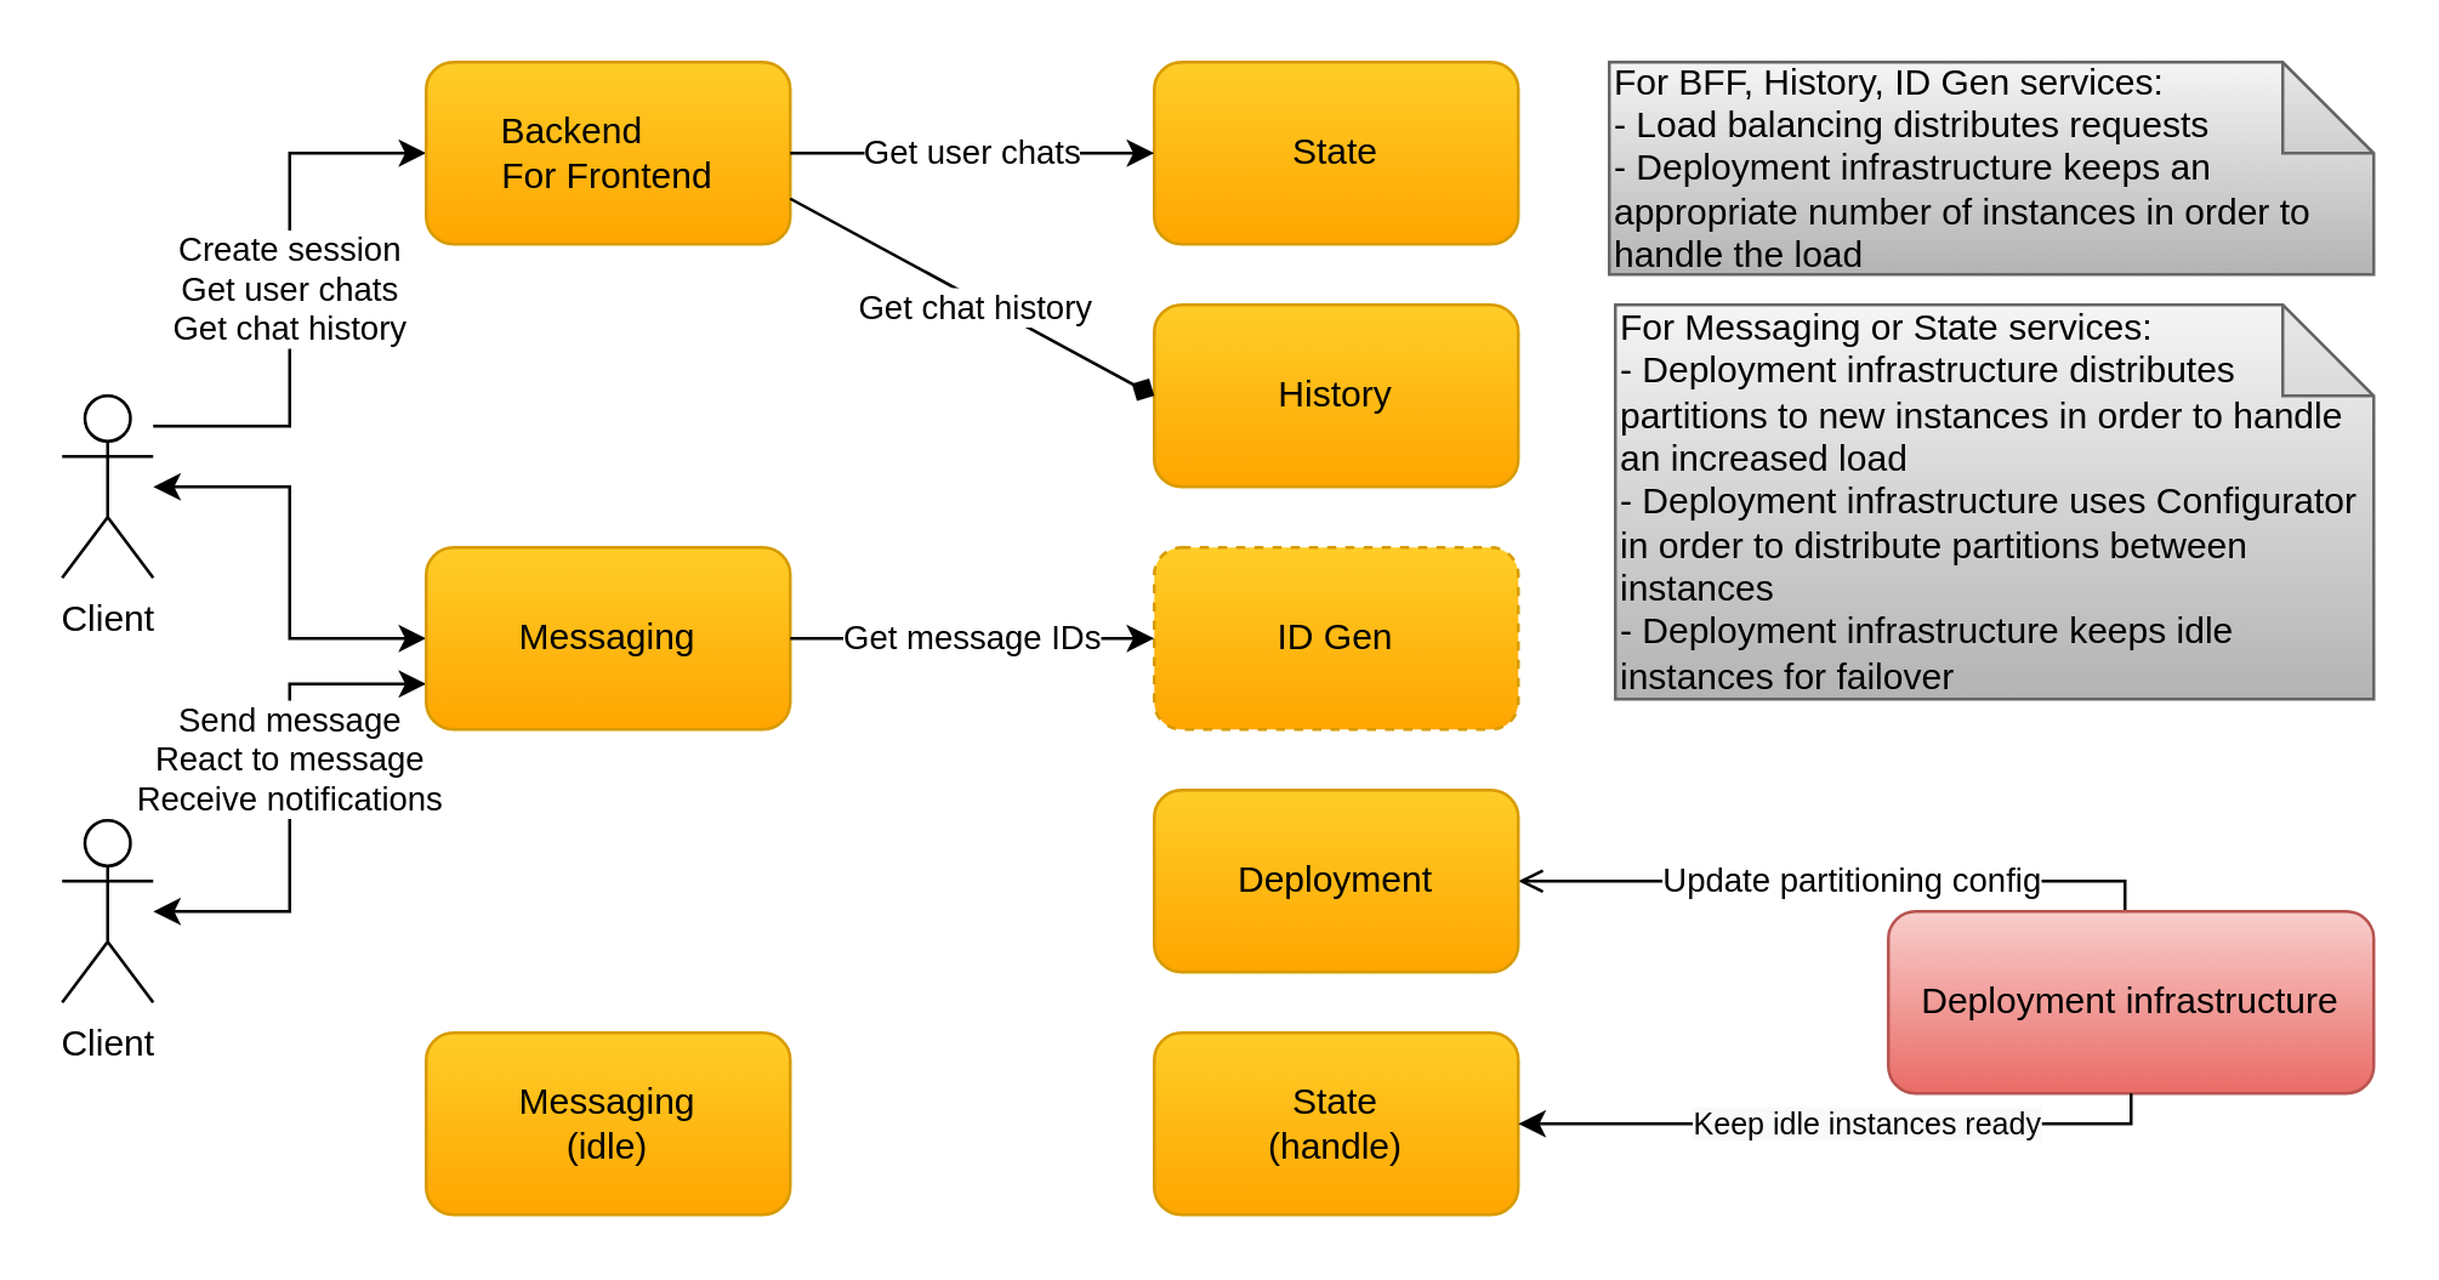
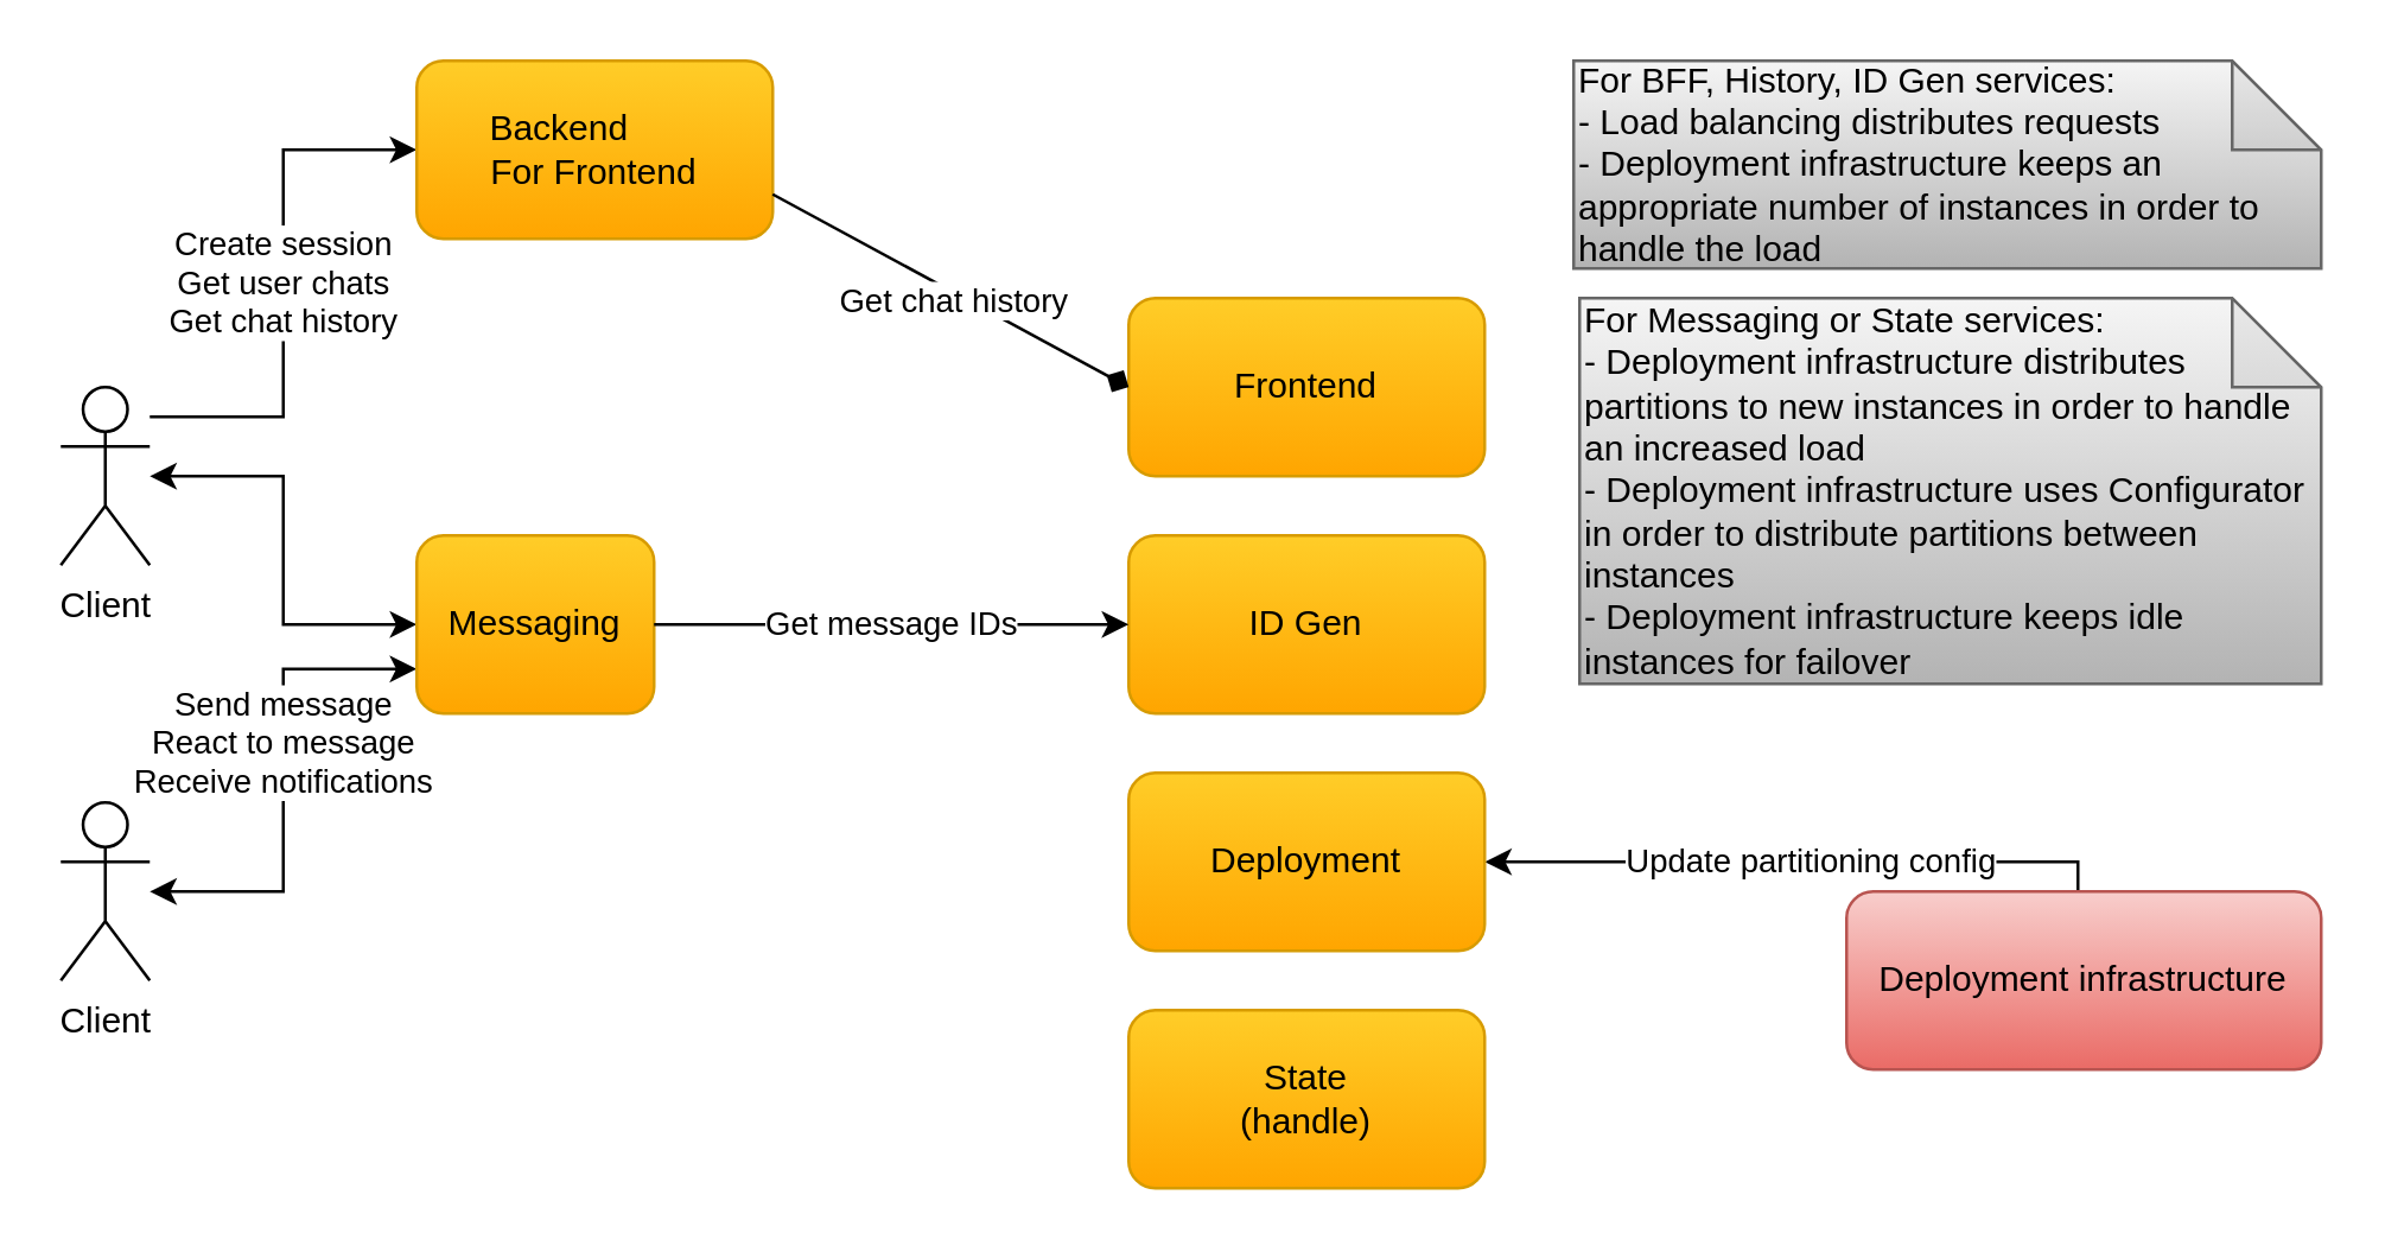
  <mxCell id="0" />
  <mxCell id="1" parent="0" />
- <mxCell id="2" value="Update partitioning config" style="edgeStyle=orthogonalEdgeStyle;rounded=0;orthogonalLoop=1;jettySize=auto;html=1;entryX=1;entryY=0.5;entryDx=0;entryDy=0;endArrow=open;" parent="1" source="3" target="11" edge="1"><mxGeometry x="-0.048" relative="1" as="geometry"><Array as="points"><mxPoint x="700" y="310" /></Array><mxPoint as="offset" /></mxGeometry></mxCell>
+ <mxCell id="2" value="Update partitioning config" style="edgeStyle=orthogonalEdgeStyle;rounded=0;orthogonalLoop=1;jettySize=auto;html=1;entryX=1;entryY=0.5;entryDx=0;entryDy=0;" parent="1" source="3" target="11" edge="1"><mxGeometry x="-0.048" relative="1" as="geometry"><Array as="points"><mxPoint x="700" y="310" /></Array><mxPoint as="offset" /></mxGeometry></mxCell>
  <mxCell id="3" value="Deployment infrastructure" style="rounded=1;whiteSpace=wrap;html=1;gradientColor=#ea6b66;fillColor=#f8cecc;strokeColor=#b85450;" parent="1" vertex="1"><mxGeometry x="622" y="300" width="160" height="60" as="geometry" /></mxCell>
  <mxCell id="4" value="&lt;div&gt;&lt;span&gt;For Messaging or State&amp;nbsp;&lt;/span&gt;&lt;span&gt;services:&lt;/span&gt;&lt;/div&gt;&lt;div&gt;&lt;span&gt;- Deployment infrastructure distributes partitions to new instances in order to handle an increased load&lt;/span&gt;&lt;br&gt;&lt;/div&gt;&lt;div&gt;&lt;span&gt;- Deployment infrastructure uses Configurator in order to distribute partitions between instances&lt;/span&gt;&lt;br&gt;&lt;/div&gt;&lt;div&gt;&lt;div&gt;- Deployment infrastructure keeps idle instances for failover&lt;/div&gt;&lt;/div&gt;" style="shape=note;whiteSpace=wrap;html=1;backgroundOutline=1;darkOpacity=0.05;align=left;gradientColor=#b3b3b3;fillColor=#f5f5f5;strokeColor=#666666;" parent="1" vertex="1"><mxGeometry x="532" y="100" width="250" height="130" as="geometry" /></mxCell>
  <mxCell id="5" value="" style="edgeStyle=orthogonalEdgeStyle;rounded=0;orthogonalLoop=1;jettySize=auto;html=1;entryX=0;entryY=0.5;entryDx=0;entryDy=0;startArrow=classic;startFill=1;" parent="1" source="7" target="10" edge="1"><mxGeometry relative="1" as="geometry" /></mxCell>
  <mxCell id="6" value="Create session&lt;br&gt;Get user chats&lt;br&gt;Get chat history" style="edgeStyle=orthogonalEdgeStyle;rounded=0;orthogonalLoop=1;jettySize=auto;html=1;entryX=0;entryY=0.5;entryDx=0;entryDy=0;" parent="1" source="7" target="15" edge="1"><mxGeometry relative="1" as="geometry"><Array as="points"><mxPoint x="95" y="140" /><mxPoint x="95" y="50" /></Array></mxGeometry></mxCell>
  <mxCell id="7" value="Client" style="shape=umlActor;verticalLabelPosition=bottom;verticalAlign=top;html=1;outlineConnect=0;" parent="1" vertex="1"><mxGeometry x="20" y="130" width="30" height="60" as="geometry" /></mxCell>
  <mxCell id="8" value="Send message&lt;br&gt;React to message&lt;br&gt;Receive notifications" style="edgeStyle=orthogonalEdgeStyle;rounded=0;orthogonalLoop=1;jettySize=auto;html=1;entryX=0;entryY=0.75;entryDx=0;entryDy=0;startArrow=classic;startFill=1;" parent="1" source="9" target="10" edge="1"><mxGeometry x="0.151" relative="1" as="geometry"><mxPoint as="offset" /></mxGeometry></mxCell>
  <mxCell id="9" value="Client" style="shape=umlActor;verticalLabelPosition=bottom;verticalAlign=top;html=1;outlineConnect=0;" parent="1" vertex="1"><mxGeometry x="20" y="270" width="30" height="60" as="geometry" /></mxCell>
- <mxCell id="10" value="&lt;font style=&quot;font-size: 12px&quot;&gt;Messaging&lt;/font&gt;" style="rounded=1;whiteSpace=wrap;html=1;gradientColor=#ffa500;fillColor=#ffcd28;strokeColor=#d79b00;" parent="1" vertex="1"><mxGeometry x="140" y="180" width="120" height="60" as="geometry" /></mxCell>
+ <mxCell id="10" value="&lt;font style=&quot;font-size: 12px&quot;&gt;Messaging&lt;/font&gt;" style="rounded=1;whiteSpace=wrap;html=1;gradientColor=#ffa500;fillColor=#ffcd28;strokeColor=#d79b00;" parent="1" vertex="1"><mxGeometry x="140" y="180" width="80" height="60" as="geometry" /></mxCell>
  <mxCell id="11" value="Deployment" style="rounded=1;whiteSpace=wrap;html=1;gradientColor=#ffa500;fillColor=#ffcd28;strokeColor=#d79b00;" parent="1" vertex="1"><mxGeometry x="380" y="260" width="120" height="60" as="geometry" /></mxCell>
- <mxCell id="12" value="&lt;font style=&quot;font-size: 12px&quot;&gt;History&lt;/font&gt;" style="rounded=1;whiteSpace=wrap;html=1;gradientColor=#ffa500;fillColor=#ffcd28;strokeColor=#d79b00;" parent="1" vertex="1"><mxGeometry x="380" y="100" width="120" height="60" as="geometry" /></mxCell>
- <mxCell id="13" value="&lt;font style=&quot;font-size: 12px&quot;&gt;ID Gen&lt;/font&gt;" style="rounded=1;whiteSpace=wrap;html=1;gradientColor=#ffa500;fillColor=#ffcd28;strokeColor=#d79b00;dashed=1;" parent="1" vertex="1"><mxGeometry x="380" y="180" width="120" height="60" as="geometry" /></mxCell>
+ <mxCell id="12" value="&lt;font style=&quot;font-size: 12px&quot;&gt;Frontend&lt;/font&gt;" style="rounded=1;whiteSpace=wrap;html=1;gradientColor=#ffa500;fillColor=#ffcd28;strokeColor=#d79b00;" parent="1" vertex="1"><mxGeometry x="380" y="100" width="120" height="60" as="geometry" /></mxCell>
+ <mxCell id="13" value="&lt;font style=&quot;font-size: 12px&quot;&gt;ID Gen&lt;/font&gt;" style="rounded=1;whiteSpace=wrap;html=1;gradientColor=#ffa500;fillColor=#ffcd28;strokeColor=#d79b00;" parent="1" vertex="1"><mxGeometry x="380" y="180" width="120" height="60" as="geometry" /></mxCell>
  <mxCell id="14" value="Get message IDs" style="endArrow=classic;html=1;exitX=1;exitY=0.5;exitDx=0;exitDy=0;entryX=0;entryY=0.5;entryDx=0;entryDy=0;" parent="1" source="10" target="13" edge="1"><mxGeometry width="50" height="50" relative="1" as="geometry"><mxPoint x="510" y="35" as="sourcePoint" /><mxPoint x="270" y="225" as="targetPoint" /><mxPoint as="offset" /></mxGeometry></mxCell>
  <mxCell id="15" value="&lt;font style=&quot;font-size: 12px&quot;&gt;Backend&amp;nbsp; &amp;nbsp; &amp;nbsp; &amp;nbsp;&lt;br&gt;For Frontend&lt;/font&gt;" style="rounded=1;whiteSpace=wrap;html=1;gradientColor=#ffa500;fillColor=#ffcd28;strokeColor=#d79b00;" parent="1" vertex="1"><mxGeometry x="140" y="20" width="120" height="60" as="geometry" /></mxCell>
- <mxCell id="16" value="&lt;font style=&quot;font-size: 12px&quot;&gt;State&lt;/font&gt;" style="rounded=1;whiteSpace=wrap;html=1;gradientColor=#ffa500;fillColor=#ffcd28;strokeColor=#d79b00;" parent="1" vertex="1"><mxGeometry x="380" y="20" width="120" height="60" as="geometry" /></mxCell>
  <mxCell id="17" value="Get chat history" style="endArrow=diamond;html=1;exitX=1;exitY=0.75;exitDx=0;exitDy=0;entryX=0;entryY=0.5;entryDx=0;entryDy=0;" parent="1" source="15" target="12" edge="1"><mxGeometry x="0.044" y="-3" width="50" height="50" relative="1" as="geometry"><mxPoint x="270" y="335" as="sourcePoint" /><mxPoint x="350" y="400" as="targetPoint" /><mxPoint as="offset" /></mxGeometry></mxCell>
- <mxCell id="18" value="Get user chats" style="endArrow=classic;html=1;entryX=0;entryY=0.5;entryDx=0;entryDy=0;exitX=1;exitY=0.5;exitDx=0;exitDy=0;" parent="1" source="15" target="16" edge="1"><mxGeometry width="50" height="50" relative="1" as="geometry"><mxPoint x="260" y="130" as="sourcePoint" /><mxPoint x="310" y="80" as="targetPoint" /><mxPoint as="offset" /></mxGeometry></mxCell>
- <mxCell id="19" value="&lt;font style=&quot;font-size: 12px&quot;&gt;Messaging&lt;br&gt;(idle)&lt;br&gt;&lt;/font&gt;" style="rounded=1;whiteSpace=wrap;html=1;gradientColor=#ffa500;fillColor=#ffcd28;strokeColor=#d79b00;" parent="1" vertex="1"><mxGeometry x="140" y="340" width="120" height="60" as="geometry" /></mxCell>
  <mxCell id="20" value="&lt;div&gt;&lt;span&gt;For BFF, History,&amp;nbsp;&lt;/span&gt;&lt;span&gt;ID Gen services:&lt;/span&gt;&lt;/div&gt;&lt;div&gt;- Load balancing distributes requests&lt;span&gt;&lt;br&gt;&lt;/span&gt;&lt;/div&gt;&lt;div&gt;&lt;span&gt;- Deployment infrastructure keeps an appropriate number of instances in order to handle the load&lt;/span&gt;&lt;/div&gt;" style="shape=note;whiteSpace=wrap;html=1;backgroundOutline=1;darkOpacity=0.05;align=left;gradientColor=#b3b3b3;fillColor=#f5f5f5;strokeColor=#666666;" parent="1" vertex="1"><mxGeometry x="530" y="20" width="252" height="70" as="geometry" /></mxCell>
  <mxCell id="21" value="&lt;font style=&quot;font-size: 12px&quot;&gt;State&lt;br&gt;(handle)&lt;br&gt;&lt;/font&gt;" style="rounded=1;whiteSpace=wrap;html=1;gradientColor=#ffa500;fillColor=#ffcd28;strokeColor=#d79b00;" parent="1" vertex="1"><mxGeometry x="380" y="340" width="120" height="60" as="geometry" /></mxCell>
- <mxCell id="22" value="&lt;font style=&quot;font-size: 10px&quot;&gt;&lt;span style=&quot;text-align: left ; background-color: rgb(248 , 249 , 250)&quot;&gt;Keep idle&amp;nbsp;&lt;/span&gt;&lt;span style=&quot;text-align: left ; background-color: rgb(248 , 249 , 250)&quot;&gt;instances ready&lt;/span&gt;&lt;/font&gt;" style="edgeStyle=orthogonalEdgeStyle;rounded=0;orthogonalLoop=1;jettySize=auto;html=1;entryX=1;entryY=0.5;entryDx=0;entryDy=0;exitX=0.5;exitY=1;exitDx=0;exitDy=0;" parent="1" source="3" target="21" edge="1"><mxGeometry x="-0.088" relative="1" as="geometry"><Array as="points"><mxPoint x="702" y="370" /></Array><mxPoint as="offset" /><mxPoint x="710" y="310" as="sourcePoint" /><mxPoint x="510" y="300" as="targetPoint" /></mxGeometry></mxCell>
